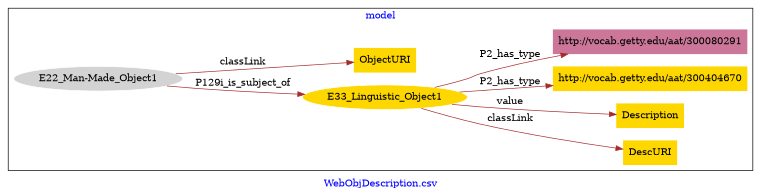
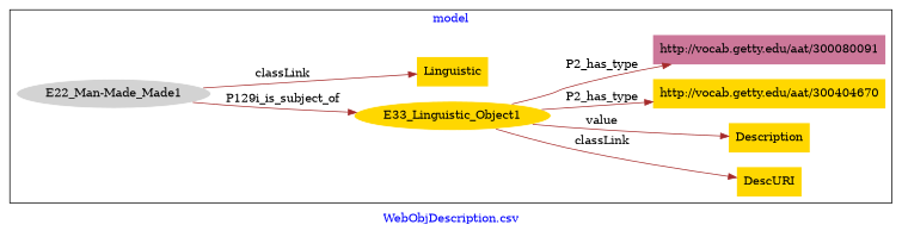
  digraph {
    fontcolor=blue
    label="WebObjDescription.csv"
    rankdir=LR
    remincross=true
    node [fillcolor=gold style=filled shape=plaintext]
    edge [color=brown fontcolor=black]
-   n1 [color=white fillcolor=lightgray label="E22_Man-Made_Object1" shape=""]
+   n1 [color=white fillcolor=lightgray label="E22_Man-Made_Made1" shape=""]
    n2 [color=white label=E33_Linguistic_Object1 shape=""]
-   n3 [label=ObjectURI]
+   n3 [label=Linguistic]
    n4 [label=DescURI]
    n5 [label=Description]
    n6 [label="http://vocab.getty.edu/aat/300404670"]
-   n7 [fillcolor="#CC7799" label="http://vocab.getty.edu/aat/300080291"]
+   n7 [fillcolor="#CC7799" label="http://vocab.getty.edu/aat/300080091"]
    subgraph cluster_1 {
      label=model
      n1
      n2
      n3
      n4
      n5
      n6
      n7
    }
    n1 -> n2 [label=P129i_is_subject_of]
    n1 -> n3 [label=classLink]
    n2 -> n4 [label=classLink]
    n2 -> n5 [label=value]
    n2 -> n6 [label=P2_has_type]
    n2 -> n7 [label=P2_has_type]
  }
